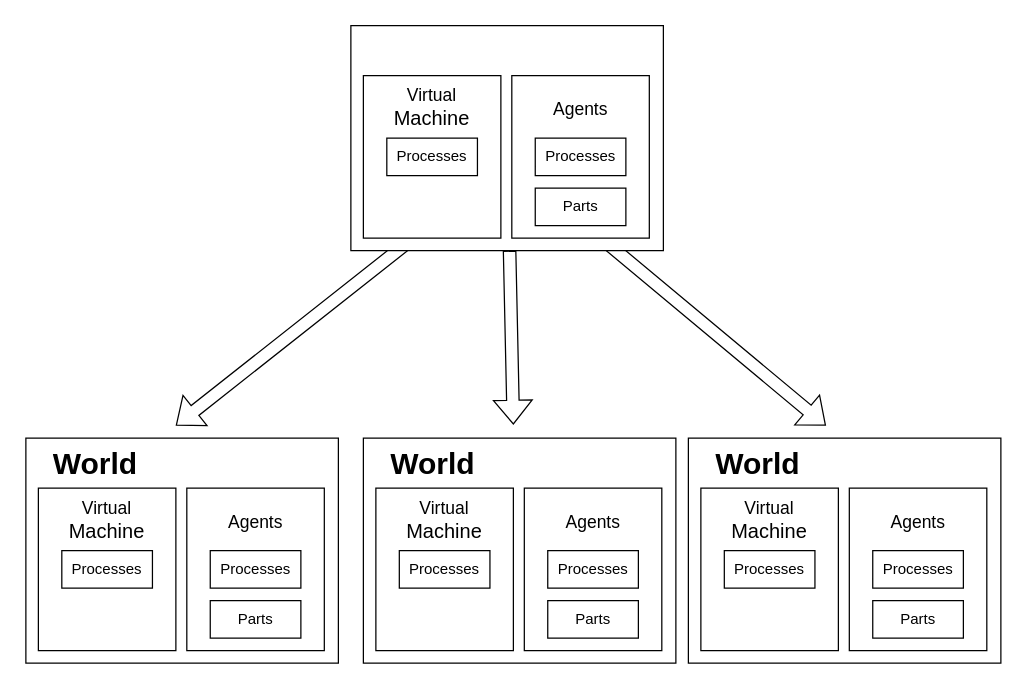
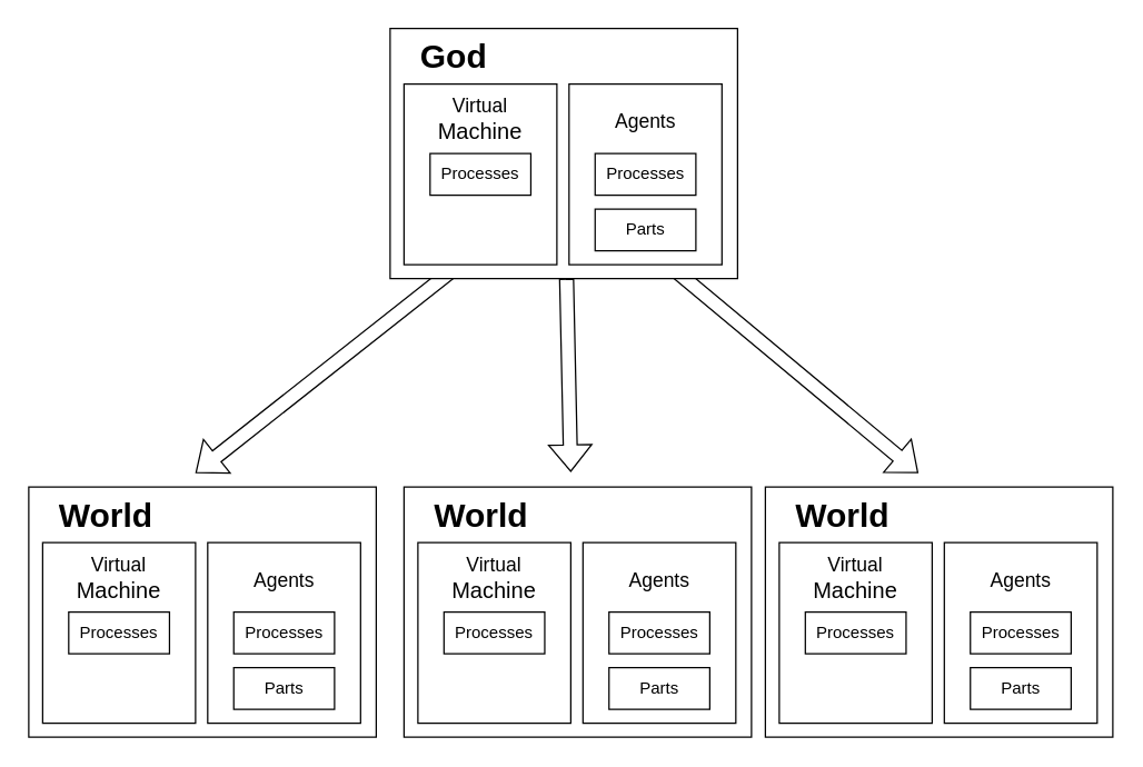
  <mxCell id="0" />
  <mxCell id="1" parent="0" />
  <mxCell id="2" value="" style="shape=flexArrow;endArrow=classic;html=1;rounded=0;exitX=0.8;exitY=0.944;exitDx=0;exitDy=0;exitPerimeter=0;" parent="1" source="6" edge="1"><mxGeometry width="50" height="50" relative="1" as="geometry"><mxPoint x="480" y="240" as="sourcePoint" /><mxPoint x="660" y="340" as="targetPoint" /></mxGeometry></mxCell>
  <mxCell id="3" value="" style="shape=flexArrow;endArrow=classic;html=1;rounded=0;" parent="1" edge="1"><mxGeometry width="50" height="50" relative="1" as="geometry"><mxPoint x="330" y="190" as="sourcePoint" /><mxPoint x="140" y="340" as="targetPoint" /></mxGeometry></mxCell>
  <mxCell id="4" value="" style="shape=flexArrow;endArrow=classic;html=1;rounded=0;" parent="1" source="6" edge="1"><mxGeometry width="50" height="50" relative="1" as="geometry"><mxPoint x="380" y="220" as="sourcePoint" /><mxPoint x="410" y="339.2" as="targetPoint" /></mxGeometry></mxCell>
  <mxCell id="5" value="" style="group" vertex="1" connectable="0" parent="1"><mxGeometry x="280" y="20" width="250" height="180" as="geometry" /></mxCell>
  <mxCell id="6" value="" style="rounded=0;whiteSpace=wrap;html=1;" parent="5" vertex="1"><mxGeometry width="250" height="180" as="geometry" /></mxCell>
  <mxCell id="7" value="" style="rounded=0;whiteSpace=wrap;html=1;" vertex="1" parent="5"><mxGeometry x="128.75" y="40" width="110" height="130" as="geometry" /></mxCell>
  <mxCell id="8" value="" style="rounded=0;whiteSpace=wrap;html=1;" vertex="1" parent="5"><mxGeometry x="10" y="40" width="110" height="130" as="geometry" /></mxCell>
+ <mxCell id="9" value="&lt;h1 style=&quot;margin-top: 0px;&quot;&gt;God&lt;/h1&gt;" style="text;html=1;whiteSpace=wrap;overflow=hidden;rounded=0;" parent="5" vertex="1"><mxGeometry x="20" width="180" height="40" as="geometry" /></mxCell>
  <mxCell id="10" value="&lt;font style=&quot;font-size: 14px;&quot;&gt;Virtual&lt;/font&gt;&lt;div&gt;&lt;font size=&quot;3&quot;&gt;Machine&lt;/font&gt;&lt;/div&gt;&lt;div&gt;&lt;font size=&quot;3&quot;&gt;&lt;br&gt;&lt;/font&gt;&lt;/div&gt;" style="text;html=1;align=center;verticalAlign=middle;whiteSpace=wrap;rounded=0;" parent="5" vertex="1"><mxGeometry x="35" y="60" width="60" height="30" as="geometry" /></mxCell>
  <mxCell id="11" value="&lt;span style=&quot;font-size: 14px;&quot;&gt;Agents&lt;/span&gt;&lt;div&gt;&lt;span style=&quot;font-size: 14px;&quot;&gt;&lt;br&gt;&lt;/span&gt;&lt;/div&gt;" style="text;html=1;align=center;verticalAlign=middle;whiteSpace=wrap;rounded=0;movable=0;resizable=0;rotatable=0;deletable=0;editable=0;locked=1;connectable=0;" parent="5" vertex="1"><mxGeometry x="153.75" y="60" width="60" height="30" as="geometry" /></mxCell>
  <mxCell id="12" style="edgeStyle=orthogonalEdgeStyle;rounded=0;orthogonalLoop=1;jettySize=auto;html=1;exitX=0;exitY=0.75;exitDx=0;exitDy=0;entryX=0;entryY=0.5;entryDx=0;entryDy=0;" edge="1" parent="5" source="13" target="14"><mxGeometry relative="1" as="geometry" /></mxCell>
  <mxCell id="13" value="" style="rounded=0;whiteSpace=wrap;html=1;" parent="5" vertex="1"><mxGeometry x="147.5" y="90" width="72.5" height="30" as="geometry" /></mxCell>
  <mxCell id="14" value="Processes" style="text;html=1;align=center;verticalAlign=middle;whiteSpace=wrap;rounded=0;" parent="5" vertex="1"><mxGeometry x="153.75" y="90" width="60" height="30" as="geometry" /></mxCell>
  <mxCell id="15" value="" style="rounded=0;whiteSpace=wrap;html=1;" parent="5" vertex="1"><mxGeometry x="28.75" y="90" width="72.5" height="30" as="geometry" /></mxCell>
  <mxCell id="16" value="Processes" style="text;html=1;align=center;verticalAlign=middle;whiteSpace=wrap;rounded=0;" parent="5" vertex="1"><mxGeometry x="35" y="90" width="60" height="30" as="geometry" /></mxCell>
  <mxCell id="17" value="" style="rounded=0;whiteSpace=wrap;html=1;" vertex="1" parent="5"><mxGeometry x="147.5" y="130" width="72.5" height="30" as="geometry" /></mxCell>
  <mxCell id="18" value="Parts" style="text;html=1;align=center;verticalAlign=middle;whiteSpace=wrap;rounded=0;" vertex="1" parent="5"><mxGeometry x="153.75" y="130" width="60" height="30" as="geometry" /></mxCell>
  <mxCell id="19" value="" style="group" vertex="1" connectable="0" parent="1"><mxGeometry x="20" y="350" width="250" height="180" as="geometry" /></mxCell>
  <mxCell id="20" value="" style="rounded=0;whiteSpace=wrap;html=1;" vertex="1" parent="19"><mxGeometry width="250" height="180" as="geometry" /></mxCell>
  <mxCell id="21" value="" style="rounded=0;whiteSpace=wrap;html=1;" vertex="1" parent="19"><mxGeometry x="128.75" y="40" width="110" height="130" as="geometry" /></mxCell>
  <mxCell id="22" value="" style="rounded=0;whiteSpace=wrap;html=1;" vertex="1" parent="19"><mxGeometry x="10" y="40" width="110" height="130" as="geometry" /></mxCell>
  <mxCell id="23" value="&lt;h1 style=&quot;margin-top: 0px;&quot;&gt;World&lt;/h1&gt;" style="text;html=1;whiteSpace=wrap;overflow=hidden;rounded=0;" vertex="1" parent="19"><mxGeometry x="20" width="180" height="40" as="geometry" /></mxCell>
  <mxCell id="24" value="&lt;font style=&quot;font-size: 14px;&quot;&gt;Virtual&lt;/font&gt;&lt;div&gt;&lt;font size=&quot;3&quot;&gt;Machine&lt;/font&gt;&lt;/div&gt;&lt;div&gt;&lt;font size=&quot;3&quot;&gt;&lt;br&gt;&lt;/font&gt;&lt;/div&gt;" style="text;html=1;align=center;verticalAlign=middle;whiteSpace=wrap;rounded=0;" vertex="1" parent="19"><mxGeometry x="35" y="60" width="60" height="30" as="geometry" /></mxCell>
  <mxCell id="25" value="&lt;span style=&quot;font-size: 14px;&quot;&gt;Agents&lt;/span&gt;&lt;div&gt;&lt;span style=&quot;font-size: 14px;&quot;&gt;&lt;br&gt;&lt;/span&gt;&lt;/div&gt;" style="text;html=1;align=center;verticalAlign=middle;whiteSpace=wrap;rounded=0;movable=0;resizable=0;rotatable=0;deletable=0;editable=0;locked=1;connectable=0;" vertex="1" parent="19"><mxGeometry x="153.75" y="60" width="60" height="30" as="geometry" /></mxCell>
  <mxCell id="26" style="edgeStyle=orthogonalEdgeStyle;rounded=0;orthogonalLoop=1;jettySize=auto;html=1;exitX=0;exitY=0.75;exitDx=0;exitDy=0;entryX=0;entryY=0.5;entryDx=0;entryDy=0;" edge="1" parent="19" source="27" target="28"><mxGeometry relative="1" as="geometry" /></mxCell>
  <mxCell id="27" value="" style="rounded=0;whiteSpace=wrap;html=1;" vertex="1" parent="19"><mxGeometry x="147.5" y="90" width="72.5" height="30" as="geometry" /></mxCell>
  <mxCell id="28" value="Processes" style="text;html=1;align=center;verticalAlign=middle;whiteSpace=wrap;rounded=0;" vertex="1" parent="19"><mxGeometry x="153.75" y="90" width="60" height="30" as="geometry" /></mxCell>
  <mxCell id="29" value="" style="rounded=0;whiteSpace=wrap;html=1;" vertex="1" parent="19"><mxGeometry x="28.75" y="90" width="72.5" height="30" as="geometry" /></mxCell>
  <mxCell id="30" value="Processes" style="text;html=1;align=center;verticalAlign=middle;whiteSpace=wrap;rounded=0;" vertex="1" parent="19"><mxGeometry x="35" y="90" width="60" height="30" as="geometry" /></mxCell>
  <mxCell id="31" value="" style="rounded=0;whiteSpace=wrap;html=1;" vertex="1" parent="19"><mxGeometry x="147.5" y="130" width="72.5" height="30" as="geometry" /></mxCell>
  <mxCell id="32" value="Parts" style="text;html=1;align=center;verticalAlign=middle;whiteSpace=wrap;rounded=0;" vertex="1" parent="19"><mxGeometry x="153.75" y="130" width="60" height="30" as="geometry" /></mxCell>
  <mxCell id="33" value="" style="group" vertex="1" connectable="0" parent="1"><mxGeometry x="290" y="350" width="250" height="180" as="geometry" /></mxCell>
  <mxCell id="34" value="" style="rounded=0;whiteSpace=wrap;html=1;" vertex="1" parent="33"><mxGeometry width="250" height="180" as="geometry" /></mxCell>
  <mxCell id="35" value="" style="rounded=0;whiteSpace=wrap;html=1;" vertex="1" parent="33"><mxGeometry x="128.75" y="40" width="110" height="130" as="geometry" /></mxCell>
  <mxCell id="36" value="" style="rounded=0;whiteSpace=wrap;html=1;" vertex="1" parent="33"><mxGeometry x="10" y="40" width="110" height="130" as="geometry" /></mxCell>
  <mxCell id="37" value="&lt;h1 style=&quot;margin-top: 0px;&quot;&gt;World&lt;/h1&gt;" style="text;html=1;whiteSpace=wrap;overflow=hidden;rounded=0;" vertex="1" parent="33"><mxGeometry x="20" width="180" height="40" as="geometry" /></mxCell>
  <mxCell id="38" value="&lt;font style=&quot;font-size: 14px;&quot;&gt;Virtual&lt;/font&gt;&lt;div&gt;&lt;font size=&quot;3&quot;&gt;Machine&lt;/font&gt;&lt;/div&gt;&lt;div&gt;&lt;font size=&quot;3&quot;&gt;&lt;br&gt;&lt;/font&gt;&lt;/div&gt;" style="text;html=1;align=center;verticalAlign=middle;whiteSpace=wrap;rounded=0;" vertex="1" parent="33"><mxGeometry x="35" y="60" width="60" height="30" as="geometry" /></mxCell>
  <mxCell id="39" value="&lt;span style=&quot;font-size: 14px;&quot;&gt;Agents&lt;/span&gt;&lt;div&gt;&lt;span style=&quot;font-size: 14px;&quot;&gt;&lt;br&gt;&lt;/span&gt;&lt;/div&gt;" style="text;html=1;align=center;verticalAlign=middle;whiteSpace=wrap;rounded=0;movable=0;resizable=0;rotatable=0;deletable=0;editable=0;locked=1;connectable=0;" vertex="1" parent="33"><mxGeometry x="153.75" y="60" width="60" height="30" as="geometry" /></mxCell>
  <mxCell id="40" style="edgeStyle=orthogonalEdgeStyle;rounded=0;orthogonalLoop=1;jettySize=auto;html=1;exitX=0;exitY=0.75;exitDx=0;exitDy=0;entryX=0;entryY=0.5;entryDx=0;entryDy=0;" edge="1" parent="33" source="41" target="42"><mxGeometry relative="1" as="geometry" /></mxCell>
  <mxCell id="41" value="" style="rounded=0;whiteSpace=wrap;html=1;" vertex="1" parent="33"><mxGeometry x="147.5" y="90" width="72.5" height="30" as="geometry" /></mxCell>
  <mxCell id="42" value="Processes" style="text;html=1;align=center;verticalAlign=middle;whiteSpace=wrap;rounded=0;" vertex="1" parent="33"><mxGeometry x="153.75" y="90" width="60" height="30" as="geometry" /></mxCell>
  <mxCell id="43" value="" style="rounded=0;whiteSpace=wrap;html=1;" vertex="1" parent="33"><mxGeometry x="28.75" y="90" width="72.5" height="30" as="geometry" /></mxCell>
  <mxCell id="44" value="Processes" style="text;html=1;align=center;verticalAlign=middle;whiteSpace=wrap;rounded=0;" vertex="1" parent="33"><mxGeometry x="35" y="90" width="60" height="30" as="geometry" /></mxCell>
  <mxCell id="45" value="" style="rounded=0;whiteSpace=wrap;html=1;" vertex="1" parent="33"><mxGeometry x="147.5" y="130" width="72.5" height="30" as="geometry" /></mxCell>
  <mxCell id="46" value="Parts" style="text;html=1;align=center;verticalAlign=middle;whiteSpace=wrap;rounded=0;" vertex="1" parent="33"><mxGeometry x="153.75" y="130" width="60" height="30" as="geometry" /></mxCell>
  <mxCell id="47" value="" style="group" vertex="1" connectable="0" parent="1"><mxGeometry x="550" y="350" width="250" height="180" as="geometry" /></mxCell>
  <mxCell id="48" value="" style="rounded=0;whiteSpace=wrap;html=1;" vertex="1" parent="47"><mxGeometry width="250" height="180" as="geometry" /></mxCell>
  <mxCell id="49" value="" style="rounded=0;whiteSpace=wrap;html=1;" vertex="1" parent="47"><mxGeometry x="128.75" y="40" width="110" height="130" as="geometry" /></mxCell>
  <mxCell id="50" value="" style="rounded=0;whiteSpace=wrap;html=1;" vertex="1" parent="47"><mxGeometry x="10" y="40" width="110" height="130" as="geometry" /></mxCell>
  <mxCell id="51" value="&lt;h1 style=&quot;margin-top: 0px;&quot;&gt;World&lt;/h1&gt;" style="text;html=1;whiteSpace=wrap;overflow=hidden;rounded=0;" vertex="1" parent="47"><mxGeometry x="20" width="180" height="40" as="geometry" /></mxCell>
  <mxCell id="52" value="&lt;font style=&quot;font-size: 14px;&quot;&gt;Virtual&lt;/font&gt;&lt;div&gt;&lt;font size=&quot;3&quot;&gt;Machine&lt;/font&gt;&lt;/div&gt;&lt;div&gt;&lt;font size=&quot;3&quot;&gt;&lt;br&gt;&lt;/font&gt;&lt;/div&gt;" style="text;html=1;align=center;verticalAlign=middle;whiteSpace=wrap;rounded=0;" vertex="1" parent="47"><mxGeometry x="35" y="60" width="60" height="30" as="geometry" /></mxCell>
  <mxCell id="53" value="&lt;span style=&quot;font-size: 14px;&quot;&gt;Agents&lt;/span&gt;&lt;div&gt;&lt;span style=&quot;font-size: 14px;&quot;&gt;&lt;br&gt;&lt;/span&gt;&lt;/div&gt;" style="text;html=1;align=center;verticalAlign=middle;whiteSpace=wrap;rounded=0;movable=0;resizable=0;rotatable=0;deletable=0;editable=0;locked=1;connectable=0;" vertex="1" parent="47"><mxGeometry x="153.75" y="60" width="60" height="30" as="geometry" /></mxCell>
  <mxCell id="54" style="edgeStyle=orthogonalEdgeStyle;rounded=0;orthogonalLoop=1;jettySize=auto;html=1;exitX=0;exitY=0.75;exitDx=0;exitDy=0;entryX=0;entryY=0.5;entryDx=0;entryDy=0;" edge="1" parent="47" source="55" target="56"><mxGeometry relative="1" as="geometry" /></mxCell>
  <mxCell id="55" value="" style="rounded=0;whiteSpace=wrap;html=1;" vertex="1" parent="47"><mxGeometry x="147.5" y="90" width="72.5" height="30" as="geometry" /></mxCell>
  <mxCell id="56" value="Processes" style="text;html=1;align=center;verticalAlign=middle;whiteSpace=wrap;rounded=0;" vertex="1" parent="47"><mxGeometry x="153.75" y="90" width="60" height="30" as="geometry" /></mxCell>
  <mxCell id="57" value="" style="rounded=0;whiteSpace=wrap;html=1;" vertex="1" parent="47"><mxGeometry x="28.75" y="90" width="72.5" height="30" as="geometry" /></mxCell>
  <mxCell id="58" value="Processes" style="text;html=1;align=center;verticalAlign=middle;whiteSpace=wrap;rounded=0;" vertex="1" parent="47"><mxGeometry x="35" y="90" width="60" height="30" as="geometry" /></mxCell>
  <mxCell id="59" value="" style="rounded=0;whiteSpace=wrap;html=1;" vertex="1" parent="47"><mxGeometry x="147.5" y="130" width="72.5" height="30" as="geometry" /></mxCell>
  <mxCell id="60" value="Parts" style="text;html=1;align=center;verticalAlign=middle;whiteSpace=wrap;rounded=0;" vertex="1" parent="47"><mxGeometry x="153.75" y="130" width="60" height="30" as="geometry" /></mxCell>
